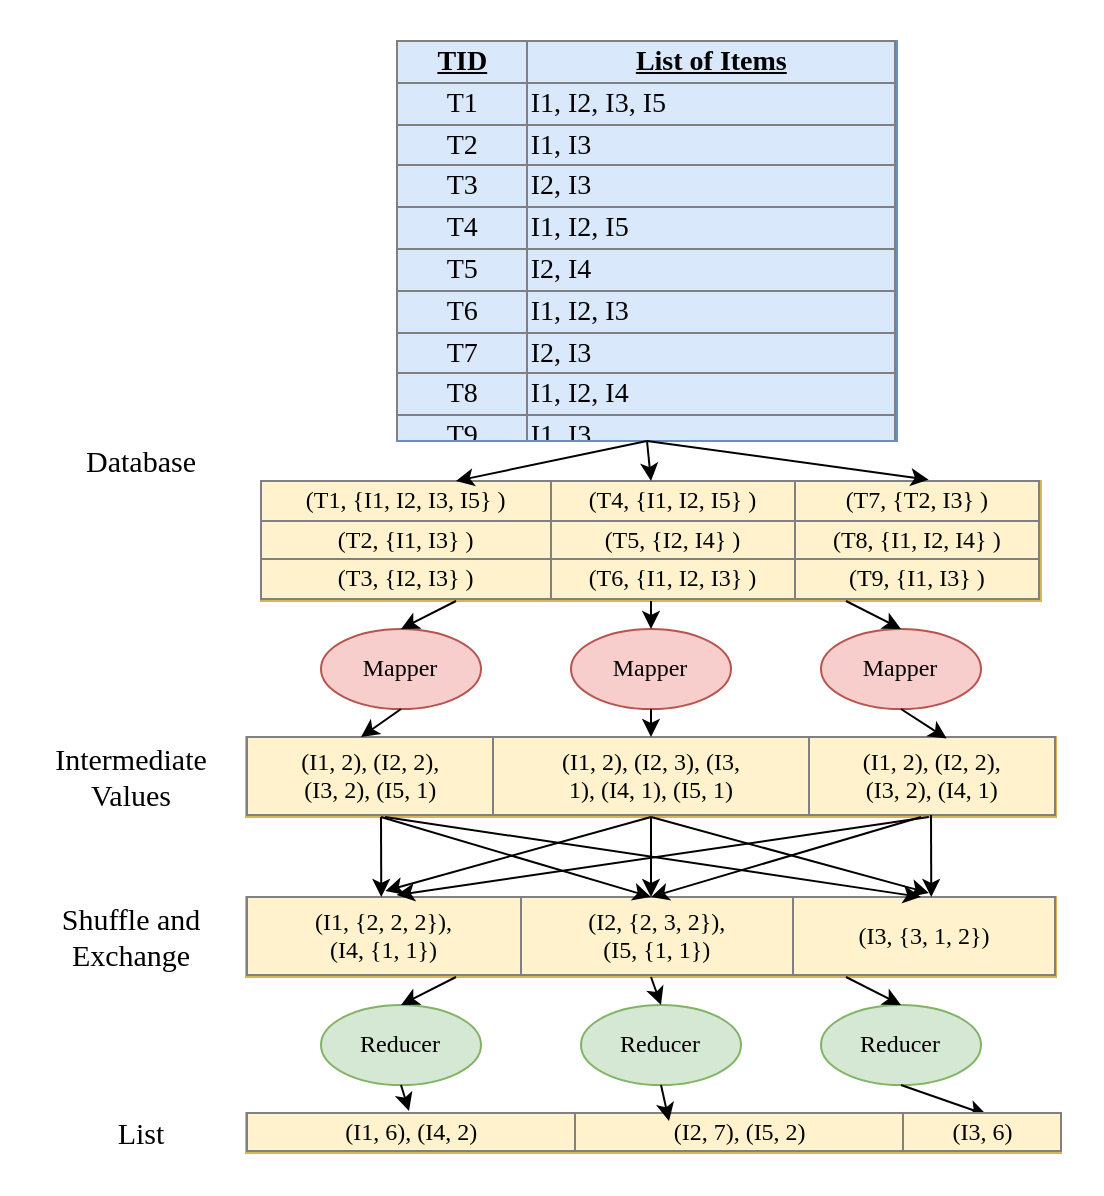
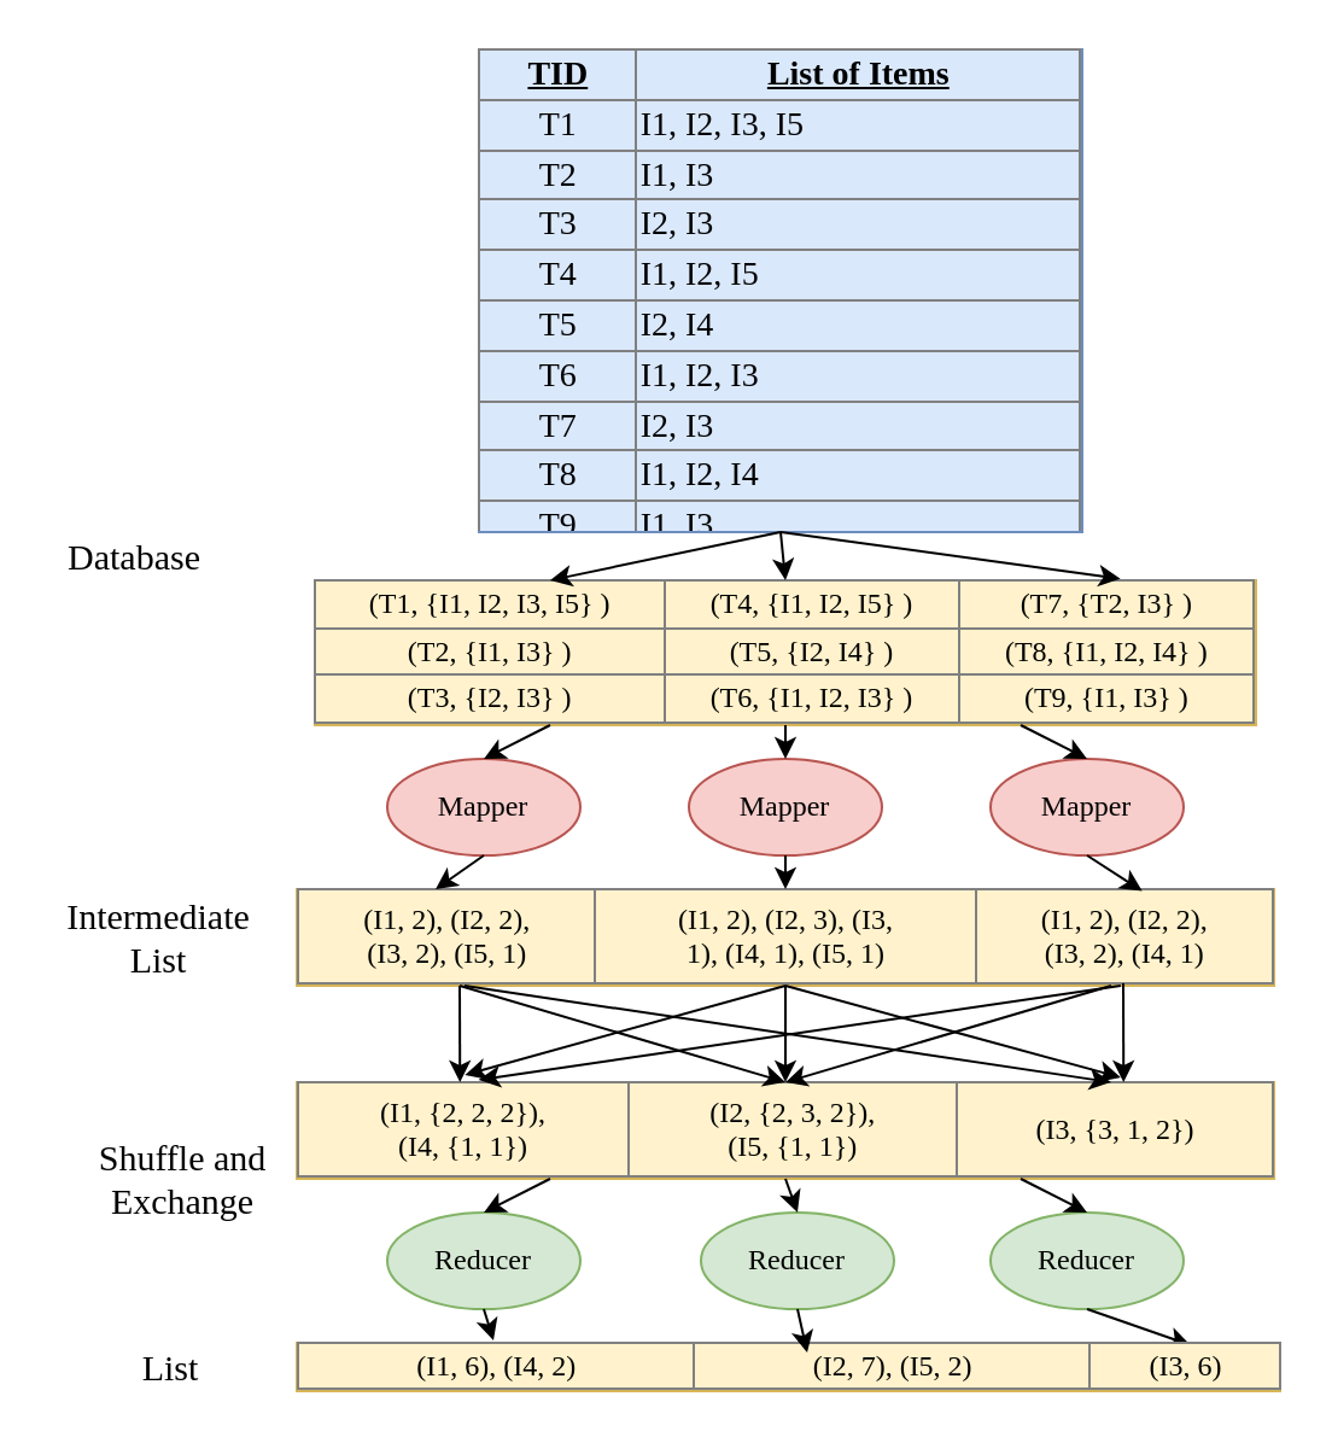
  <mxCell id="0" />
  <mxCell id="1" parent="0" />
  <mxCell id="2" value="&lt;table border=&quot;1&quot; width=&quot;100%&quot; style=&quot;width: 100% ; height: 100% ; border-collapse: collapse&quot;&gt;&lt;tbody style=&quot;font-size: 14px&quot;&gt;&lt;tr&gt;&lt;td align=&quot;center&quot;&gt;&lt;b&gt;&lt;u&gt;&lt;font face=&quot;Times New Roman&quot;&gt;TID&lt;/font&gt;&lt;/u&gt;&lt;/b&gt;&lt;/td&gt;&lt;td style=&quot;text-align: center&quot;&gt;&lt;b&gt;&lt;u&gt;&lt;font face=&quot;Times New Roman&quot;&gt;List of Items&lt;/font&gt;&lt;/u&gt;&lt;/b&gt;&lt;/td&gt;&lt;/tr&gt;&lt;tr&gt;&lt;td align=&quot;center&quot;&gt;&lt;font face=&quot;Times New Roman&quot;&gt;T1&lt;/font&gt;&lt;/td&gt;&lt;td&gt;&lt;font face=&quot;Times New Roman&quot;&gt;I1, I2, I3, I5&lt;/font&gt;&lt;/td&gt;&lt;/tr&gt;&lt;tr&gt;&lt;td align=&quot;center&quot;&gt;&lt;font face=&quot;Times New Roman&quot;&gt;T2&lt;/font&gt;&lt;/td&gt;&lt;td&gt;&lt;font face=&quot;Times New Roman&quot;&gt;I1, I3&lt;/font&gt;&lt;/td&gt;&lt;/tr&gt;&lt;tr&gt;&lt;td style=&quot;text-align: center&quot;&gt;&lt;font face=&quot;Times New Roman&quot;&gt;T3&lt;/font&gt;&lt;/td&gt;&lt;td&gt;&lt;font face=&quot;Times New Roman&quot;&gt;I2, I3&lt;/font&gt;&lt;/td&gt;&lt;/tr&gt;&lt;tr&gt;&lt;td style=&quot;text-align: center&quot;&gt;&lt;font face=&quot;Times New Roman&quot;&gt;T4&lt;/font&gt;&lt;/td&gt;&lt;td&gt;&lt;font face=&quot;Times New Roman&quot;&gt;I1, I2, I5&lt;/font&gt;&lt;/td&gt;&lt;/tr&gt;&lt;tr&gt;&lt;td style=&quot;text-align: center&quot;&gt;&lt;font face=&quot;Times New Roman&quot;&gt;T5&lt;/font&gt;&lt;/td&gt;&lt;td&gt;&lt;font face=&quot;Times New Roman&quot;&gt;I2, I4&lt;/font&gt;&lt;/td&gt;&lt;/tr&gt;&lt;tr&gt;&lt;td style=&quot;text-align: center&quot;&gt;&lt;font face=&quot;Times New Roman&quot;&gt;T6&lt;/font&gt;&lt;/td&gt;&lt;td&gt;&lt;font face=&quot;Times New Roman&quot;&gt;I1, I2, I3&lt;/font&gt;&lt;/td&gt;&lt;/tr&gt;&lt;tr&gt;&lt;td style=&quot;text-align: center&quot;&gt;&lt;font face=&quot;Times New Roman&quot;&gt;T7&lt;/font&gt;&lt;/td&gt;&lt;td&gt;&lt;font face=&quot;Times New Roman&quot;&gt;I2, I3&lt;/font&gt;&lt;/td&gt;&lt;/tr&gt;&lt;tr&gt;&lt;td style=&quot;text-align: center&quot;&gt;&lt;font face=&quot;Times New Roman&quot;&gt;T8&lt;/font&gt;&lt;/td&gt;&lt;td&gt;&lt;font face=&quot;Times New Roman&quot;&gt;I1, I2, I4&lt;/font&gt;&lt;/td&gt;&lt;/tr&gt;&lt;tr&gt;&lt;td style=&quot;text-align: center&quot;&gt;&lt;font face=&quot;Times New Roman&quot;&gt;T9&lt;/font&gt;&lt;/td&gt;&lt;td&gt;&lt;font face=&quot;Times New Roman&quot;&gt;I1, I3&lt;/font&gt;&lt;/td&gt;&lt;/tr&gt;&lt;/tbody&gt;&lt;/table&gt;" style="text;html=1;strokeColor=#6c8ebf;fillColor=#dae8fc;overflow=fill;rounded=0;shadow=0;align=left;" vertex="1" parent="1"><mxGeometry x="198" y="20" width="250" height="200" as="geometry" /></mxCell>
  <mxCell id="3" value="&lt;table border=&quot;1&quot; width=&quot;100%&quot; style=&quot;width: 100% ; height: 100% ; border-collapse: collapse&quot;&gt;&lt;tbody&gt;&lt;tr&gt;&lt;td align=&quot;center&quot;&gt;(T1, {I1, I2, I3, I5} )&lt;/td&gt;&lt;td align=&quot;center&quot;&gt;(T4, {I1, I2, I5} )&lt;/td&gt;&lt;td align=&quot;center&quot;&gt;(T7, {T2, I3} )&lt;/td&gt;&lt;/tr&gt;&lt;tr&gt;&lt;td align=&quot;center&quot;&gt;(T2, {I1, I3} )&lt;/td&gt;&lt;td align=&quot;center&quot;&gt;(T5, {I2, I4} )&lt;/td&gt;&lt;td align=&quot;center&quot;&gt;(T8, {I1, I2, I4} )&lt;/td&gt;&lt;/tr&gt;&lt;tr&gt;&lt;td align=&quot;center&quot;&gt;(T3, {I2, I3} )&lt;/td&gt;&lt;td align=&quot;center&quot;&gt;(T6, {I1, I2, I3} )&lt;/td&gt;&lt;td align=&quot;center&quot;&gt;(T9, {I1, I3} )&lt;/td&gt;&lt;/tr&gt;&lt;/tbody&gt;&lt;/table&gt;" style="text;html=1;strokeColor=#d6b656;fillColor=#fff2cc;overflow=fill;rounded=0;shadow=0;align=left;fontFamily=Times New Roman;" vertex="1" parent="1"><mxGeometry x="130" y="240" width="390" height="60" as="geometry" /></mxCell>
  <mxCell id="4" value="" style="endArrow=classic;html=1;exitX=0.5;exitY=1;exitDx=0;exitDy=0;entryX=0.25;entryY=0;entryDx=0;entryDy=0;" edge="1" parent="1" source="2" target="3"><mxGeometry width="50" height="50" relative="1" as="geometry"><mxPoint x="300" y="320" as="sourcePoint" /><mxPoint x="260" y="380" as="targetPoint" /></mxGeometry></mxCell>
  <mxCell id="5" value="" style="endArrow=classic;html=1;exitX=0.5;exitY=1;exitDx=0;exitDy=0;entryX=0.5;entryY=0;entryDx=0;entryDy=0;" edge="1" parent="1" source="2" target="3"><mxGeometry width="50" height="50" relative="1" as="geometry"><mxPoint x="300" y="320" as="sourcePoint" /><mxPoint x="350" y="270" as="targetPoint" /></mxGeometry></mxCell>
  <mxCell id="6" value="" style="endArrow=classic;html=1;exitX=0.5;exitY=1;exitDx=0;exitDy=0;entryX=0.856;entryY=-0.011;entryDx=0;entryDy=0;entryPerimeter=0;" edge="1" parent="1" source="2" target="3"><mxGeometry width="50" height="50" relative="1" as="geometry"><mxPoint x="300" y="320" as="sourcePoint" /><mxPoint x="350" y="270" as="targetPoint" /></mxGeometry></mxCell>
  <mxCell id="7" value="Mapper" style="ellipse;whiteSpace=wrap;html=1;rounded=0;shadow=0;strokeColor=#b85450;align=center;fontFamily=Times New Roman;fillColor=#f8cecc;" vertex="1" parent="1"><mxGeometry x="160" y="314" width="80" height="40" as="geometry" /></mxCell>
  <mxCell id="8" value="Mapper" style="ellipse;whiteSpace=wrap;html=1;rounded=0;shadow=0;strokeColor=#b85450;align=center;fontFamily=Times New Roman;fillColor=#f8cecc;" vertex="1" parent="1"><mxGeometry x="285" y="314" width="80" height="40" as="geometry" /></mxCell>
  <mxCell id="9" value="Mapper" style="ellipse;whiteSpace=wrap;html=1;rounded=0;shadow=0;strokeColor=#b85450;align=center;fontFamily=Times New Roman;fillColor=#f8cecc;" vertex="1" parent="1"><mxGeometry x="410" y="314" width="80" height="40" as="geometry" /></mxCell>
  <mxCell id="10" value="" style="endArrow=classic;html=1;exitX=0.25;exitY=1;exitDx=0;exitDy=0;entryX=0.5;entryY=0;entryDx=0;entryDy=0;" edge="1" parent="1" source="3" target="7"><mxGeometry width="50" height="50" relative="1" as="geometry"><mxPoint x="300" y="320" as="sourcePoint" /><mxPoint x="350" y="270" as="targetPoint" /></mxGeometry></mxCell>
  <mxCell id="11" value="" style="endArrow=classic;html=1;exitX=0.5;exitY=1;exitDx=0;exitDy=0;entryX=0.5;entryY=0;entryDx=0;entryDy=0;" edge="1" parent="1" source="3" target="8"><mxGeometry width="50" height="50" relative="1" as="geometry"><mxPoint x="300" y="320" as="sourcePoint" /><mxPoint x="350" y="270" as="targetPoint" /></mxGeometry></mxCell>
  <mxCell id="12" value="" style="endArrow=classic;html=1;entryX=0.5;entryY=0;entryDx=0;entryDy=0;exitX=0.75;exitY=1;exitDx=0;exitDy=0;" edge="1" parent="1" source="3" target="9"><mxGeometry width="50" height="50" relative="1" as="geometry"><mxPoint x="300" y="320" as="sourcePoint" /><mxPoint x="350" y="270" as="targetPoint" /></mxGeometry></mxCell>
  <mxCell id="13" value="&lt;table border=&quot;1&quot; width=&quot;100%&quot; style=&quot;width: 100% ; height: 100% ; border-collapse: collapse&quot;&gt;&lt;tbody&gt;&lt;tr&gt;&lt;td align=&quot;center&quot;&gt;(I1, 2), (I2, 2), &lt;br&gt;(I3, 2), (I5, 1)&lt;/td&gt;&lt;td align=&quot;center&quot;&gt;(I1, 2), (I2, 3), (I3, &lt;br&gt;1), (I4, 1), (I5, 1)&lt;/td&gt;&lt;td align=&quot;center&quot;&gt;(I1, 2), (I2, 2), &lt;br&gt;(I3, 2), (I4, 1)&lt;/td&gt;&lt;/tr&gt;&lt;/tbody&gt;&lt;/table&gt;" style="text;html=1;strokeColor=#d6b656;fillColor=#fff2cc;overflow=fill;rounded=0;shadow=0;align=left;fontFamily=Times New Roman;" vertex="1" parent="1"><mxGeometry x="122.5" y="368" width="405" height="40" as="geometry" /></mxCell>
  <mxCell id="14" value="" style="endArrow=classic;html=1;exitX=0.5;exitY=1;exitDx=0;exitDy=0;entryX=0.142;entryY=0;entryDx=0;entryDy=0;entryPerimeter=0;" edge="1" parent="1" source="7" target="13"><mxGeometry width="50" height="50" relative="1" as="geometry"><mxPoint x="237.5" y="314" as="sourcePoint" /><mxPoint x="200" y="334" as="targetPoint" /></mxGeometry></mxCell>
  <mxCell id="15" value="" style="endArrow=classic;html=1;exitX=0.5;exitY=1;exitDx=0;exitDy=0;" edge="1" parent="1" source="8" target="13"><mxGeometry width="50" height="50" relative="1" as="geometry"><mxPoint x="335" y="314" as="sourcePoint" /><mxPoint x="335" y="334" as="targetPoint" /></mxGeometry></mxCell>
  <mxCell id="16" value="" style="endArrow=classic;html=1;entryX=0.865;entryY=0.02;entryDx=0;entryDy=0;exitX=0.5;exitY=1;exitDx=0;exitDy=0;entryPerimeter=0;" edge="1" parent="1" source="9" target="13"><mxGeometry width="50" height="50" relative="1" as="geometry"><mxPoint x="432.5" y="314" as="sourcePoint" /><mxPoint x="470" y="334" as="targetPoint" /></mxGeometry></mxCell>
  <mxCell id="17" value="&lt;table border=&quot;1&quot; width=&quot;100%&quot; style=&quot;width: 100% ; height: 100% ; border-collapse: collapse&quot;&gt;&lt;tbody&gt;&lt;tr&gt;&lt;td align=&quot;center&quot;&gt;(I1, {2, 2, 2}),&lt;br&gt;(I4, {1, 1})&lt;/td&gt;&lt;td align=&quot;center&quot;&gt;(I2, {2, 3, 2}),&lt;br&gt;(I5, {1, 1})&lt;/td&gt;&lt;td align=&quot;center&quot;&gt;(I3, {3, 1, 2})&lt;/td&gt;&lt;/tr&gt;&lt;/tbody&gt;&lt;/table&gt;" style="text;html=1;strokeColor=#d6b656;fillColor=#fff2cc;overflow=fill;rounded=0;shadow=0;align=left;fontFamily=Times New Roman;" vertex="1" parent="1"><mxGeometry x="122.5" y="448" width="405" height="40" as="geometry" /></mxCell>
  <mxCell id="18" value="" style="endArrow=classic;html=1;fontFamily=Times New Roman;entryX=0.167;entryY=0;entryDx=0;entryDy=0;entryPerimeter=0;" edge="1" parent="1" target="17"><mxGeometry width="50" height="50" relative="1" as="geometry"><mxPoint x="190" y="408" as="sourcePoint" /><mxPoint x="350" y="368" as="targetPoint" /></mxGeometry></mxCell>
  <mxCell id="19" value="" style="endArrow=classic;html=1;fontFamily=Times New Roman;exitX=0.5;exitY=1;exitDx=0;exitDy=0;" edge="1" parent="1" source="13" target="17"><mxGeometry width="50" height="50" relative="1" as="geometry"><mxPoint x="200" y="418" as="sourcePoint" /><mxPoint x="200.135" y="458" as="targetPoint" /></mxGeometry></mxCell>
  <mxCell id="20" value="" style="endArrow=classic;html=1;fontFamily=Times New Roman;entryX=0.846;entryY=0;entryDx=0;entryDy=0;entryPerimeter=0;" edge="1" parent="1" target="17"><mxGeometry width="50" height="50" relative="1" as="geometry"><mxPoint x="465" y="407" as="sourcePoint" /><mxPoint x="335" y="458" as="targetPoint" /></mxGeometry></mxCell>
  <mxCell id="21" value="" style="endArrow=classic;html=1;exitX=0.5;exitY=1;exitDx=0;exitDy=0;entryX=0.172;entryY=-0.075;entryDx=0;entryDy=0;entryPerimeter=0;" edge="1" parent="1" source="13" target="17"><mxGeometry width="50" height="50" relative="1" as="geometry"><mxPoint x="237.5" y="298" as="sourcePoint" /><mxPoint x="210" y="318" as="targetPoint" /></mxGeometry></mxCell>
  <mxCell id="22" value="" style="endArrow=classic;html=1;exitX=0.843;exitY=1;exitDx=0;exitDy=0;entryX=0.186;entryY=-0.025;entryDx=0;entryDy=0;exitPerimeter=0;entryPerimeter=0;" edge="1" parent="1" source="13" target="17"><mxGeometry width="50" height="50" relative="1" as="geometry"><mxPoint x="237.5" y="298" as="sourcePoint" /><mxPoint x="210" y="318" as="targetPoint" /></mxGeometry></mxCell>
  <mxCell id="23" value="" style="endArrow=classic;html=1;exitX=0.5;exitY=1;exitDx=0;exitDy=0;entryX=0.843;entryY=-0.05;entryDx=0;entryDy=0;entryPerimeter=0;" edge="1" parent="1" source="13" target="17"><mxGeometry width="50" height="50" relative="1" as="geometry"><mxPoint x="335" y="418" as="sourcePoint" /><mxPoint x="202.16" y="455" as="targetPoint" /></mxGeometry></mxCell>
  <mxCell id="24" value="" style="endArrow=classic;html=1;" edge="1" parent="1"><mxGeometry width="50" height="50" relative="1" as="geometry"><mxPoint x="192" y="408" as="sourcePoint" /><mxPoint x="460" y="448" as="targetPoint" /></mxGeometry></mxCell>
  <mxCell id="25" value="" style="endArrow=classic;html=1;entryX=0.5;entryY=0;entryDx=0;entryDy=0;" edge="1" parent="1" target="17"><mxGeometry width="50" height="50" relative="1" as="geometry"><mxPoint x="190" y="408" as="sourcePoint" /><mxPoint x="470" y="458" as="targetPoint" /></mxGeometry></mxCell>
  <mxCell id="26" value="" style="endArrow=classic;html=1;entryX=0.5;entryY=0;entryDx=0;entryDy=0;" edge="1" parent="1" target="17"><mxGeometry width="50" height="50" relative="1" as="geometry"><mxPoint x="460" y="408" as="sourcePoint" /><mxPoint x="335" y="458" as="targetPoint" /></mxGeometry></mxCell>
  <mxCell id="27" value="Reducer" style="ellipse;whiteSpace=wrap;html=1;rounded=0;shadow=0;strokeColor=#82b366;align=center;fontFamily=Times New Roman;fillColor=#d5e8d4;" vertex="1" parent="1"><mxGeometry x="160" y="502" width="80" height="40" as="geometry" /></mxCell>
  <mxCell id="28" value="Reducer" style="ellipse;whiteSpace=wrap;html=1;rounded=0;shadow=0;strokeColor=#82b366;align=center;fontFamily=Times New Roman;fillColor=#d5e8d4;" vertex="1" parent="1"><mxGeometry x="290" y="502" width="80" height="40" as="geometry" /></mxCell>
  <mxCell id="29" value="Reducer" style="ellipse;whiteSpace=wrap;html=1;rounded=0;shadow=0;strokeColor=#82b366;align=center;fontFamily=Times New Roman;fillColor=#d5e8d4;" vertex="1" parent="1"><mxGeometry x="410" y="502" width="80" height="40" as="geometry" /></mxCell>
  <mxCell id="30" value="" style="endArrow=classic;html=1;exitX=0.25;exitY=1;exitDx=0;exitDy=0;entryX=0.5;entryY=0;entryDx=0;entryDy=0;" edge="1" parent="1" target="27"><mxGeometry width="50" height="50" relative="1" as="geometry"><mxPoint x="227.5" y="488" as="sourcePoint" /><mxPoint x="350" y="458" as="targetPoint" /></mxGeometry></mxCell>
  <mxCell id="31" value="" style="endArrow=classic;html=1;exitX=0.5;exitY=1;exitDx=0;exitDy=0;entryX=0.5;entryY=0;entryDx=0;entryDy=0;" edge="1" parent="1" target="28"><mxGeometry width="50" height="50" relative="1" as="geometry"><mxPoint x="325" y="488" as="sourcePoint" /><mxPoint x="350" y="458" as="targetPoint" /></mxGeometry></mxCell>
  <mxCell id="32" value="" style="endArrow=classic;html=1;entryX=0.5;entryY=0;entryDx=0;entryDy=0;exitX=0.75;exitY=1;exitDx=0;exitDy=0;" edge="1" parent="1" target="29"><mxGeometry width="50" height="50" relative="1" as="geometry"><mxPoint x="422.5" y="488" as="sourcePoint" /><mxPoint x="350" y="458" as="targetPoint" /></mxGeometry></mxCell>
  <mxCell id="33" value="" style="endArrow=classic;html=1;exitX=0.5;exitY=1;exitDx=0;exitDy=0;entryX=0.2;entryY=-0.05;entryDx=0;entryDy=0;entryPerimeter=0;" edge="1" parent="1" source="27" target="35"><mxGeometry width="50" height="50" relative="1" as="geometry"><mxPoint x="237.5" y="502" as="sourcePoint" /><mxPoint x="180.01" y="562" as="targetPoint" /></mxGeometry></mxCell>
  <mxCell id="34" value="" style="endArrow=classic;html=1;entryX=0.909;entryY=0.05;entryDx=0;entryDy=0;exitX=0.5;exitY=1;exitDx=0;exitDy=0;entryPerimeter=0;" edge="1" parent="1" source="29" target="35"><mxGeometry width="50" height="50" relative="1" as="geometry"><mxPoint x="432.5" y="502" as="sourcePoint" /><mxPoint x="472.825" y="562.8" as="targetPoint" /></mxGeometry></mxCell>
  <mxCell id="35" value="&lt;table border=&quot;1&quot; width=&quot;100%&quot; style=&quot;width: 100% ; height: 100% ; border-collapse: collapse&quot;&gt;&lt;tbody&gt;&lt;tr&gt;&lt;td align=&quot;center&quot;&gt;(I1, 6), (I4, 2)&lt;/td&gt;&lt;td align=&quot;center&quot;&gt;(I2, 7), (I5, 2)&lt;/td&gt;&lt;td align=&quot;center&quot;&gt;(I3, 6)&lt;/td&gt;&lt;/tr&gt;&lt;/tbody&gt;&lt;/table&gt;" style="text;html=1;strokeColor=#d6b656;fillColor=#fff2cc;overflow=fill;rounded=0;shadow=0;align=left;fontFamily=Times New Roman;" vertex="1" parent="1"><mxGeometry x="122.5" y="556" width="407.5" height="20" as="geometry" /></mxCell>
  <mxCell id="36" value="" style="endArrow=classic;html=1;fontFamily=Times New Roman;exitX=0.5;exitY=1;exitDx=0;exitDy=0;" edge="1" parent="1" source="28"><mxGeometry width="50" height="50" relative="1" as="geometry"><mxPoint x="300" y="540" as="sourcePoint" /><mxPoint x="334" y="560" as="targetPoint" /></mxGeometry></mxCell>
- <mxCell id="37" value="Database" style="text;html=1;align=center;verticalAlign=middle;resizable=0;points=[];autosize=1;fontFamily=Times New Roman;fontSize=15;" vertex="1" parent="1"><mxGeometry x="35" y="220" width="70" height="20" as="geometry" /></mxCell>
- <mxCell id="38" value="Intermediate&lt;br&gt;Values" style="text;html=1;align=center;verticalAlign=middle;resizable=0;points=[];autosize=1;fontSize=15;fontFamily=Times New Roman;" vertex="1" parent="1"><mxGeometry x="20" y="368" width="90" height="40" as="geometry" /></mxCell>
- <mxCell id="39" value="Shuffle and &lt;br&gt;Exchange" style="text;html=1;align=center;verticalAlign=middle;resizable=0;points=[];autosize=1;fontSize=15;fontFamily=Times New Roman;" vertex="1" parent="1"><mxGeometry x="25" y="448" width="80" height="40" as="geometry" /></mxCell>
+ <mxCell id="37" value="Database" style="text;html=1;align=center;verticalAlign=middle;resizable=0;points=[];autosize=1;fontFamily=Times New Roman;fontSize=15;" vertex="1" parent="1"><mxGeometry x="20" y="220" width="70" height="20" as="geometry" /></mxCell>
+ <mxCell id="38" value="Intermediate&lt;br&gt;List" style="text;html=1;align=center;verticalAlign=middle;resizable=0;points=[];autosize=1;fontSize=15;fontFamily=Times New Roman;" vertex="1" parent="1"><mxGeometry x="20" y="368" width="90" height="40" as="geometry" /></mxCell>
+ <mxCell id="39" value="Shuffle and &lt;br&gt;Exchange" style="text;html=1;align=center;verticalAlign=middle;resizable=0;points=[];autosize=1;fontSize=15;fontFamily=Times New Roman;" vertex="1" parent="1"><mxGeometry x="35" y="468" width="80" height="40" as="geometry" /></mxCell>
  <mxCell id="40" value="List" style="text;html=1;align=center;verticalAlign=middle;resizable=0;points=[];autosize=1;fontSize=15;fontFamily=Times New Roman;" vertex="1" parent="1"><mxGeometry x="40" y="556" width="60" height="20" as="geometry" /></mxCell>
